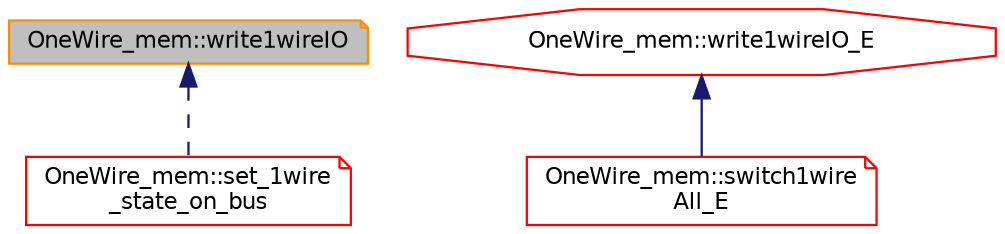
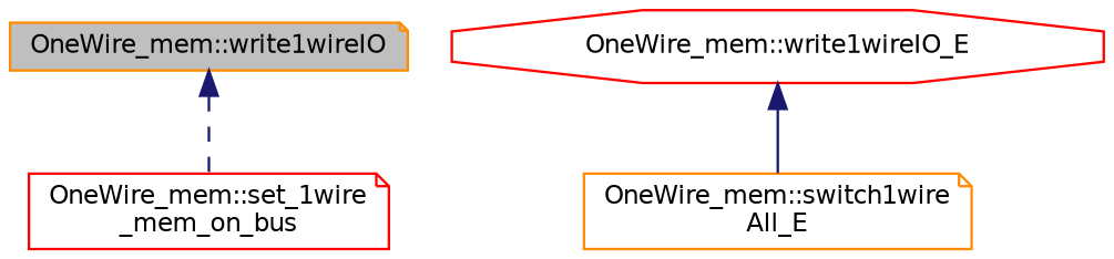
  digraph {
    rankdir=TB
    node [color=darkorange fillcolor=white fontname=Helvetica fontsize=10 shape=note style=filled]
    edge [color=midnightblue dir=back fontname=Helvetica fontsize=10 labelfontname=Helvetica labelfontsize=10]
    n1 [fillcolor=grey75 fontcolor=black height=0.2 label="OneWire_mem::write1wireIO" width=0.4]
-   n2 [color=red height=0.2 label="OneWire_mem::set_1wire\l_state_on_bus" width=0.4]
+   n2 [color=red height=0.2 label="OneWire_mem::set_1wire\l_mem_on_bus" width=0.4]
    n3 [color=red height=0.2 label="OneWire_mem::write1wireIO_E" shape=octagon width=0.4]
-   n4 [color=red height=0.2 label="OneWire_mem::switch1wire\lAll_E" width=0.4]
+   n4 [height=0.2 label="OneWire_mem::switch1wire\lAll_E" width=0.4]
    n1 -> n2 [style=dashed]
    n3 -> n4 [style=solid]
  }
